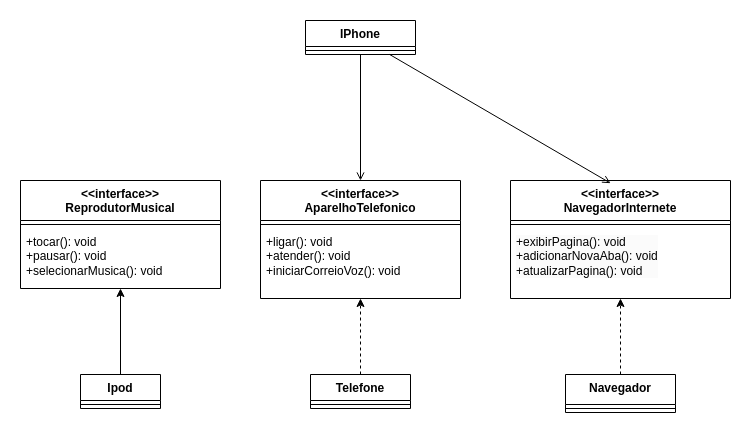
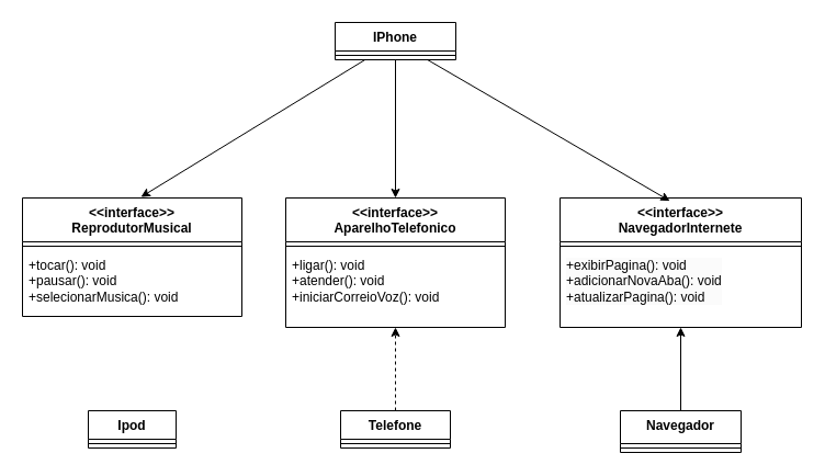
  <mxCell id="0" />
  <mxCell id="1" parent="0" />
  <mxCell id="2" value="IPhone" style="swimlane;fontStyle=1;align=center;verticalAlign=top;childLayout=stackLayout;horizontal=1;startSize=26;horizontalStack=0;resizeParent=1;resizeParentMax=0;resizeLast=0;collapsible=1;marginBottom=0;whiteSpace=wrap;html=1;" vertex="1" parent="1"><mxGeometry x="305" y="20" width="110" height="34" as="geometry" /></mxCell>
  <mxCell id="3" value="" style="line;strokeWidth=1;fillColor=none;align=left;verticalAlign=middle;spacingTop=-1;spacingLeft=3;spacingRight=3;rotatable=0;labelPosition=right;points=[];portConstraint=eastwest;strokeColor=inherit;" vertex="1" parent="2"><mxGeometry y="26" width="110" height="8" as="geometry" /></mxCell>
  <mxCell id="4" value="&lt;div&gt;&amp;lt;&amp;lt;interface&amp;gt;&amp;gt;&lt;br&gt;&lt;/div&gt;NavegadorInternete" style="swimlane;fontStyle=1;align=center;verticalAlign=top;childLayout=stackLayout;horizontal=1;startSize=40;horizontalStack=0;resizeParent=1;resizeParentMax=0;resizeLast=0;collapsible=1;marginBottom=0;whiteSpace=wrap;html=1;" vertex="1" parent="1"><mxGeometry x="510" y="180" width="220" height="118" as="geometry" /></mxCell>
  <mxCell id="5" value="" style="line;strokeWidth=1;fillColor=none;align=left;verticalAlign=middle;spacingTop=-1;spacingLeft=3;spacingRight=3;rotatable=0;labelPosition=right;points=[];portConstraint=eastwest;strokeColor=inherit;" vertex="1" parent="4"><mxGeometry y="40" width="220" height="8" as="geometry" /></mxCell>
  <mxCell id="6" value="&lt;div style=&quot;forced-color-adjust: none; color: rgb(0, 0, 0); font-family: Helvetica; font-size: 12px; font-style: normal; font-variant-ligatures: normal; font-variant-caps: normal; font-weight: 400; letter-spacing: normal; orphans: 2; text-align: left; text-indent: 0px; text-transform: none; widows: 2; word-spacing: 0px; -webkit-text-stroke-width: 0px; white-space: normal; background-color: rgb(251, 251, 251); text-decoration-thickness: initial; text-decoration-style: initial; text-decoration-color: initial;&quot;&gt;+exibirPagina(): void&lt;/div&gt;&lt;div style=&quot;forced-color-adjust: none; color: rgb(0, 0, 0); font-family: Helvetica; font-size: 12px; font-style: normal; font-variant-ligatures: normal; font-variant-caps: normal; font-weight: 400; letter-spacing: normal; orphans: 2; text-align: left; text-indent: 0px; text-transform: none; widows: 2; word-spacing: 0px; -webkit-text-stroke-width: 0px; white-space: normal; background-color: rgb(251, 251, 251); text-decoration-thickness: initial; text-decoration-style: initial; text-decoration-color: initial;&quot;&gt;+adicionarNovaAba(): void&lt;/div&gt;&lt;div style=&quot;forced-color-adjust: none; color: rgb(0, 0, 0); font-family: Helvetica; font-size: 12px; font-style: normal; font-variant-ligatures: normal; font-variant-caps: normal; font-weight: 400; letter-spacing: normal; orphans: 2; text-align: left; text-indent: 0px; text-transform: none; widows: 2; word-spacing: 0px; -webkit-text-stroke-width: 0px; white-space: normal; background-color: rgb(251, 251, 251); text-decoration-thickness: initial; text-decoration-style: initial; text-decoration-color: initial;&quot;&gt;+atualizarPagina(): void&lt;/div&gt;" style="text;strokeColor=none;fillColor=none;align=left;verticalAlign=top;spacingLeft=4;spacingRight=4;overflow=hidden;rotatable=0;points=[[0,0.5],[1,0.5]];portConstraint=eastwest;whiteSpace=wrap;html=1;" vertex="1" parent="4"><mxGeometry y="48" width="220" height="70" as="geometry" /></mxCell>
  <mxCell id="7" value="Navegador" style="swimlane;fontStyle=1;align=center;verticalAlign=top;childLayout=stackLayout;horizontal=1;startSize=30;horizontalStack=0;resizeParent=1;resizeParentMax=0;resizeLast=0;collapsible=1;marginBottom=0;whiteSpace=wrap;html=1;" vertex="1" parent="1"><mxGeometry x="565" y="374" width="110" height="38" as="geometry" /></mxCell>
  <mxCell id="8" value="" style="line;strokeWidth=1;fillColor=none;align=left;verticalAlign=middle;spacingTop=-1;spacingLeft=3;spacingRight=3;rotatable=0;labelPosition=right;points=[];portConstraint=eastwest;strokeColor=inherit;" vertex="1" parent="7"><mxGeometry y="30" width="110" height="8" as="geometry" /></mxCell>
  <mxCell id="9" value="&lt;div&gt;&amp;lt;&amp;lt;interface&amp;gt;&amp;gt;&lt;/div&gt;AparelhoTelefonico" style="swimlane;fontStyle=1;align=center;verticalAlign=top;childLayout=stackLayout;horizontal=1;startSize=40;horizontalStack=0;resizeParent=1;resizeParentMax=0;resizeLast=0;collapsible=1;marginBottom=0;whiteSpace=wrap;html=1;" vertex="1" parent="1"><mxGeometry x="260" y="180" width="200" height="118" as="geometry" /></mxCell>
  <mxCell id="10" value="" style="line;strokeWidth=1;fillColor=none;align=left;verticalAlign=middle;spacingTop=-1;spacingLeft=3;spacingRight=3;rotatable=0;labelPosition=right;points=[];portConstraint=eastwest;strokeColor=inherit;" vertex="1" parent="9"><mxGeometry y="40" width="200" height="8" as="geometry" /></mxCell>
  <mxCell id="11" value="&lt;div&gt;+ligar(): void&lt;/div&gt;&lt;div&gt;+atender(): void&lt;/div&gt;&lt;div&gt;+iniciarCorreioVoz(): void&lt;/div&gt;&lt;div&gt;&lt;br&gt;&lt;/div&gt;" style="text;strokeColor=none;fillColor=none;align=left;verticalAlign=top;spacingLeft=4;spacingRight=4;overflow=hidden;rotatable=0;points=[[0,0.5],[1,0.5]];portConstraint=eastwest;whiteSpace=wrap;html=1;" vertex="1" parent="9"><mxGeometry y="48" width="200" height="70" as="geometry" /></mxCell>
  <mxCell id="12" value="Telefone" style="swimlane;fontStyle=1;align=center;verticalAlign=top;childLayout=stackLayout;horizontal=1;startSize=26;horizontalStack=0;resizeParent=1;resizeParentMax=0;resizeLast=0;collapsible=1;marginBottom=0;whiteSpace=wrap;html=1;" vertex="1" parent="1"><mxGeometry x="310" y="374" width="100" height="34" as="geometry" /></mxCell>
  <mxCell id="13" value="" style="line;strokeWidth=1;fillColor=none;align=left;verticalAlign=middle;spacingTop=-1;spacingLeft=3;spacingRight=3;rotatable=0;labelPosition=right;points=[];portConstraint=eastwest;strokeColor=inherit;" vertex="1" parent="12"><mxGeometry y="26" width="100" height="8" as="geometry" /></mxCell>
  <mxCell id="14" value="" style="edgeStyle=none;orthogonalLoop=1;jettySize=auto;html=1;rounded=0;exitX=0.5;exitY=0;exitDx=0;exitDy=0;dashed=1;" edge="1" parent="1" source="12" target="9"><mxGeometry width="100" relative="1" as="geometry"><mxPoint x="390" y="340" as="sourcePoint" /><mxPoint x="490" y="340" as="targetPoint" /><Array as="points" /></mxGeometry></mxCell>
- <mxCell id="15" value="" style="edgeStyle=none;orthogonalLoop=1;jettySize=auto;html=1;rounded=0;exitX=0.5;exitY=0;exitDx=0;exitDy=0;dashed=1;" edge="1" parent="1" source="7" target="4"><mxGeometry width="100" relative="1" as="geometry"><mxPoint x="630" y="330" as="sourcePoint" /><mxPoint x="730" y="330" as="targetPoint" /><Array as="points" /></mxGeometry></mxCell>
+ <mxCell id="15" value="" style="edgeStyle=none;orthogonalLoop=1;jettySize=auto;html=1;rounded=0;exitX=0.5;exitY=0;exitDx=0;exitDy=0;" edge="1" parent="1" source="7" target="4"><mxGeometry width="100" relative="1" as="geometry"><mxPoint x="630" y="330" as="sourcePoint" /><mxPoint x="730" y="330" as="targetPoint" /><Array as="points" /></mxGeometry></mxCell>
  <mxCell id="16" value="&lt;div&gt;&amp;lt;&amp;lt;interface&amp;gt;&amp;gt;&lt;br&gt;&lt;/div&gt;ReprodutorMusical" style="swimlane;fontStyle=1;align=center;verticalAlign=top;childLayout=stackLayout;horizontal=1;startSize=40;horizontalStack=0;resizeParent=1;resizeParentMax=0;resizeLast=0;collapsible=1;marginBottom=0;whiteSpace=wrap;html=1;" vertex="1" parent="1"><mxGeometry x="20" y="180" width="200" height="108" as="geometry" /></mxCell>
  <mxCell id="17" value="" style="line;strokeWidth=1;fillColor=none;align=left;verticalAlign=middle;spacingTop=-1;spacingLeft=3;spacingRight=3;rotatable=0;labelPosition=right;points=[];portConstraint=eastwest;strokeColor=inherit;" vertex="1" parent="16"><mxGeometry y="40" width="200" height="8" as="geometry" /></mxCell>
  <mxCell id="18" value="+tocar(): void&lt;div&gt;+pausar(): void&lt;/div&gt;&lt;div&gt;+selecionarMusica(): void&lt;/div&gt;" style="text;strokeColor=none;fillColor=none;align=left;verticalAlign=top;spacingLeft=4;spacingRight=4;overflow=hidden;rotatable=0;points=[[0,0.5],[1,0.5]];portConstraint=eastwest;whiteSpace=wrap;html=1;" vertex="1" parent="16"><mxGeometry y="48" width="200" height="60" as="geometry" /></mxCell>
  <mxCell id="19" value="Ipod" style="swimlane;fontStyle=1;align=center;verticalAlign=top;childLayout=stackLayout;horizontal=1;startSize=26;horizontalStack=0;resizeParent=1;resizeParentMax=0;resizeLast=0;collapsible=1;marginBottom=0;whiteSpace=wrap;html=1;" vertex="1" parent="1"><mxGeometry x="80" y="374" width="80" height="34" as="geometry" /></mxCell>
  <mxCell id="20" value="" style="line;strokeWidth=1;fillColor=none;align=left;verticalAlign=middle;spacingTop=-1;spacingLeft=3;spacingRight=3;rotatable=0;labelPosition=right;points=[];portConstraint=eastwest;strokeColor=inherit;" vertex="1" parent="19"><mxGeometry y="26" width="80" height="8" as="geometry" /></mxCell>
- <mxCell id="21" value="" style="edgeStyle=none;orthogonalLoop=1;jettySize=auto;html=1;rounded=0;exitX=0.5;exitY=0;exitDx=0;exitDy=0;" edge="1" parent="1" source="19" target="16"><mxGeometry width="100" relative="1" as="geometry"><mxPoint x="100" y="340" as="sourcePoint" /><mxPoint x="200" y="340" as="targetPoint" /><Array as="points" /></mxGeometry></mxCell>
- <mxCell id="22" value="" style="edgeStyle=none;orthogonalLoop=1;jettySize=auto;html=1;rounded=0;entryX=0.5;entryY=0;entryDx=0;entryDy=0;endArrow=open;" edge="1" parent="1" source="2" target="9"><mxGeometry width="100" relative="1" as="geometry"><mxPoint x="400" y="140" as="sourcePoint" /><mxPoint x="430" y="140" as="targetPoint" /><Array as="points" /></mxGeometry></mxCell>
- <mxCell id="24" value="" style="edgeStyle=none;orthogonalLoop=1;jettySize=auto;html=1;rounded=0;entryX=0.455;entryY=0.023;entryDx=0;entryDy=0;entryPerimeter=0;endArrow=open;" edge="1" parent="1" source="2" target="4"><mxGeometry width="100" relative="1" as="geometry"><mxPoint x="460" y="100" as="sourcePoint" /><mxPoint x="560" y="100" as="targetPoint" /><Array as="points" /></mxGeometry></mxCell>
+ <mxCell id="22" value="" style="edgeStyle=none;orthogonalLoop=1;jettySize=auto;html=1;rounded=0;entryX=0.5;entryY=0;entryDx=0;entryDy=0;" edge="1" parent="1" source="2" target="9"><mxGeometry width="100" relative="1" as="geometry"><mxPoint x="400" y="140" as="sourcePoint" /><mxPoint x="430" y="140" as="targetPoint" /><Array as="points" /></mxGeometry></mxCell>
+ <mxCell id="23" value="" style="edgeStyle=none;orthogonalLoop=1;jettySize=auto;html=1;rounded=0;entryX=0.54;entryY=-0.008;entryDx=0;entryDy=0;entryPerimeter=0;" edge="1" parent="1" source="2" target="16"><mxGeometry width="100" relative="1" as="geometry"><mxPoint x="190" y="100" as="sourcePoint" /><mxPoint x="290" y="100" as="targetPoint" /><Array as="points" /></mxGeometry></mxCell>
+ <mxCell id="24" value="" style="edgeStyle=none;orthogonalLoop=1;jettySize=auto;html=1;rounded=0;entryX=0.455;entryY=0.023;entryDx=0;entryDy=0;entryPerimeter=0;" edge="1" parent="1" source="2" target="4"><mxGeometry width="100" relative="1" as="geometry"><mxPoint x="460" y="100" as="sourcePoint" /><mxPoint x="560" y="100" as="targetPoint" /><Array as="points" /></mxGeometry></mxCell>
